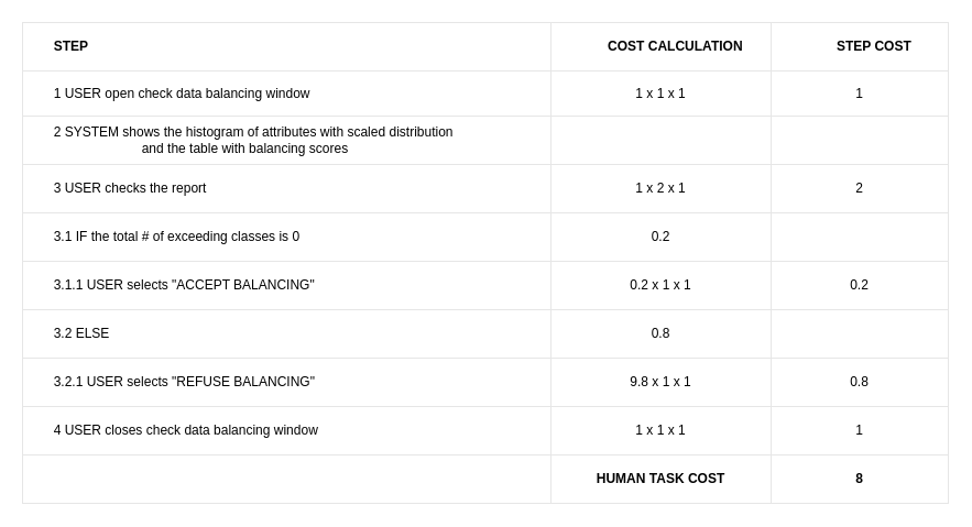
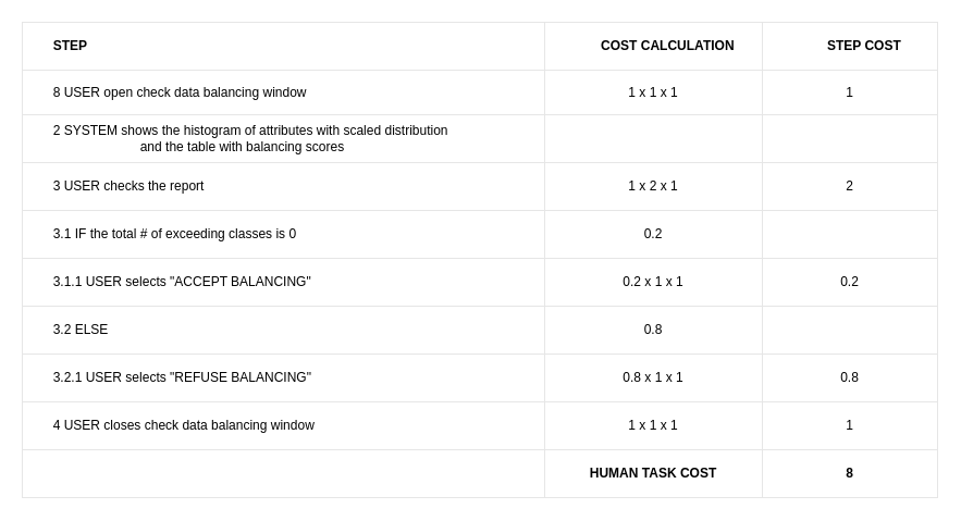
  <mxCell id="0" />
  <mxCell id="1" parent="0" />
  <mxCell id="2" value="" style="childLayout=tableLayout;recursiveResize=0;shadow=0;strokeColor=#E6E6E6;align=center;" parent="1" vertex="1"><mxGeometry x="20" y="20" width="841" height="437" as="geometry" /></mxCell>
  <mxCell id="3" value="" style="shape=tableRow;horizontal=0;startSize=0;swimlaneHead=0;swimlaneBody=0;top=0;left=0;bottom=0;right=0;dropTarget=0;collapsible=0;recursiveResize=0;expand=0;fontStyle=0;fillColor=none;strokeColor=inherit;align=center;" parent="2" vertex="1"><mxGeometry width="841" height="44" as="geometry" /></mxCell>
  <mxCell id="4" value="&lt;span style=&quot;white-space: pre;&quot;&gt;&#09;&lt;/span&gt;STEP" style="connectable=0;recursiveResize=0;strokeColor=inherit;fillColor=none;align=left;whiteSpace=wrap;html=1;fontStyle=1;labelPosition=center;verticalLabelPosition=middle;verticalAlign=middle;" parent="3" vertex="1"><mxGeometry width="480" height="44" as="geometry"><mxRectangle width="480" height="44" as="alternateBounds" /></mxGeometry></mxCell>
  <mxCell id="5" value="&lt;span style=&quot;white-space: pre;&quot;&gt;&#09;&lt;/span&gt;COST CALCULATION" style="connectable=0;recursiveResize=0;strokeColor=inherit;fillColor=none;align=center;whiteSpace=wrap;html=1;fontStyle=1" parent="3" vertex="1"><mxGeometry x="480" width="200" height="44" as="geometry"><mxRectangle width="200" height="44" as="alternateBounds" /></mxGeometry></mxCell>
  <mxCell id="6" value="&lt;span style=&quot;white-space: pre;&quot;&gt;&#09;&lt;/span&gt;STEP COST" style="connectable=0;recursiveResize=0;strokeColor=inherit;fillColor=none;align=center;whiteSpace=wrap;html=1;fontStyle=1" parent="3" vertex="1"><mxGeometry x="680" width="161" height="44" as="geometry"><mxRectangle width="161" height="44" as="alternateBounds" /></mxGeometry></mxCell>
  <mxCell id="7" style="shape=tableRow;horizontal=0;startSize=0;swimlaneHead=0;swimlaneBody=0;top=0;left=0;bottom=0;right=0;dropTarget=0;collapsible=0;recursiveResize=0;expand=0;fontStyle=0;fillColor=none;strokeColor=inherit;align=center;" parent="2" vertex="1"><mxGeometry y="44" width="841" height="41" as="geometry" /></mxCell>
- <mxCell id="8" value="&lt;span style=&quot;white-space: pre;&quot;&gt;&#09;&lt;/span&gt;1 USER open check data balancing window&amp;nbsp;" style="connectable=0;recursiveResize=0;strokeColor=inherit;fillColor=none;align=left;whiteSpace=wrap;html=1;labelPosition=center;verticalLabelPosition=middle;verticalAlign=middle;" parent="7" vertex="1"><mxGeometry width="480" height="41" as="geometry"><mxRectangle width="480" height="41" as="alternateBounds" /></mxGeometry></mxCell>
+ <mxCell id="8" value="&lt;span style=&quot;white-space: pre;&quot;&gt;&#09;&lt;/span&gt;8 USER open check data balancing window&amp;nbsp;" style="connectable=0;recursiveResize=0;strokeColor=inherit;fillColor=none;align=left;whiteSpace=wrap;html=1;labelPosition=center;verticalLabelPosition=middle;verticalAlign=middle;" parent="7" vertex="1"><mxGeometry width="480" height="41" as="geometry"><mxRectangle width="480" height="41" as="alternateBounds" /></mxGeometry></mxCell>
  <mxCell id="9" value="1 x 1 x 1" style="connectable=0;recursiveResize=0;strokeColor=inherit;fillColor=none;align=center;whiteSpace=wrap;html=1;" parent="7" vertex="1"><mxGeometry x="480" width="200" height="41" as="geometry"><mxRectangle width="200" height="41" as="alternateBounds" /></mxGeometry></mxCell>
  <mxCell id="10" value="1" style="connectable=0;recursiveResize=0;strokeColor=inherit;fillColor=none;align=center;whiteSpace=wrap;html=1;" parent="7" vertex="1"><mxGeometry x="680" width="161" height="41" as="geometry"><mxRectangle width="161" height="41" as="alternateBounds" /></mxGeometry></mxCell>
  <mxCell id="11" style="shape=tableRow;horizontal=0;startSize=0;swimlaneHead=0;swimlaneBody=0;top=0;left=0;bottom=0;right=0;dropTarget=0;collapsible=0;recursiveResize=0;expand=0;fontStyle=0;fillColor=none;strokeColor=inherit;align=center;" parent="2" vertex="1"><mxGeometry y="85" width="841" height="44" as="geometry" /></mxCell>
  <mxCell id="12" value="&lt;span style=&quot;white-space: pre;&quot;&gt;&#09;&lt;/span&gt;2&amp;nbsp;SYSTEM shows the histogram of attributes with scaled distribution &lt;br&gt;&lt;span style=&quot;white-space: pre;&quot;&gt;&#09;&lt;/span&gt;&lt;span style=&quot;white-space: pre;&quot;&gt;&#09;&lt;/span&gt;&lt;span style=&quot;white-space: pre;&quot;&gt;&#09;&lt;/span&gt;&lt;span style=&quot;white-space: pre;&quot;&gt;&#09;&lt;/span&gt;and the table with balancing scores" style="connectable=0;recursiveResize=0;strokeColor=inherit;fillColor=none;align=left;whiteSpace=wrap;html=1;labelPosition=center;verticalLabelPosition=middle;verticalAlign=middle;" parent="11" vertex="1"><mxGeometry width="480" height="44" as="geometry"><mxRectangle width="480" height="44" as="alternateBounds" /></mxGeometry></mxCell>
  <mxCell id="13" value="" style="connectable=0;recursiveResize=0;strokeColor=inherit;fillColor=none;align=center;whiteSpace=wrap;html=1;" parent="11" vertex="1"><mxGeometry x="480" width="200" height="44" as="geometry"><mxRectangle width="200" height="44" as="alternateBounds" /></mxGeometry></mxCell>
  <mxCell id="14" value="" style="connectable=0;recursiveResize=0;strokeColor=inherit;fillColor=none;align=center;whiteSpace=wrap;html=1;" parent="11" vertex="1"><mxGeometry x="680" width="161" height="44" as="geometry"><mxRectangle width="161" height="44" as="alternateBounds" /></mxGeometry></mxCell>
  <mxCell id="15" style="shape=tableRow;horizontal=0;startSize=0;swimlaneHead=0;swimlaneBody=0;top=0;left=0;bottom=0;right=0;dropTarget=0;collapsible=0;recursiveResize=0;expand=0;fontStyle=0;fillColor=none;strokeColor=inherit;align=center;" parent="2" vertex="1"><mxGeometry y="129" width="841" height="44" as="geometry" /></mxCell>
  <mxCell id="16" value="&lt;span style=&quot;white-space: pre;&quot;&gt;&#09;&lt;/span&gt;3&amp;nbsp;USER checks the report" style="connectable=0;recursiveResize=0;strokeColor=inherit;fillColor=none;align=left;whiteSpace=wrap;html=1;labelPosition=center;verticalLabelPosition=middle;verticalAlign=middle;" parent="15" vertex="1"><mxGeometry width="480" height="44" as="geometry"><mxRectangle width="480" height="44" as="alternateBounds" /></mxGeometry></mxCell>
  <mxCell id="17" value="1 x 2 x 1" style="connectable=0;recursiveResize=0;strokeColor=inherit;fillColor=none;align=center;whiteSpace=wrap;html=1;" parent="15" vertex="1"><mxGeometry x="480" width="200" height="44" as="geometry"><mxRectangle width="200" height="44" as="alternateBounds" /></mxGeometry></mxCell>
  <mxCell id="18" value="2" style="connectable=0;recursiveResize=0;strokeColor=inherit;fillColor=none;align=center;whiteSpace=wrap;html=1;" parent="15" vertex="1"><mxGeometry x="680" width="161" height="44" as="geometry"><mxRectangle width="161" height="44" as="alternateBounds" /></mxGeometry></mxCell>
  <mxCell id="19" style="shape=tableRow;horizontal=0;startSize=0;swimlaneHead=0;swimlaneBody=0;top=0;left=0;bottom=0;right=0;dropTarget=0;collapsible=0;recursiveResize=0;expand=0;fontStyle=0;fillColor=none;strokeColor=inherit;align=center;" parent="2" vertex="1"><mxGeometry y="173" width="841" height="44" as="geometry" /></mxCell>
  <mxCell id="20" value="&lt;span style=&quot;white-space: pre;&quot;&gt;&#09;&lt;/span&gt;3.1&amp;nbsp;IF the total # of exceeding classes is 0" style="connectable=0;recursiveResize=0;strokeColor=inherit;fillColor=none;align=left;whiteSpace=wrap;html=1;labelPosition=center;verticalLabelPosition=middle;verticalAlign=middle;" parent="19" vertex="1"><mxGeometry width="480" height="44" as="geometry"><mxRectangle width="480" height="44" as="alternateBounds" /></mxGeometry></mxCell>
  <mxCell id="21" value="0.2" style="connectable=0;recursiveResize=0;strokeColor=inherit;fillColor=none;align=center;whiteSpace=wrap;html=1;" parent="19" vertex="1"><mxGeometry x="480" width="200" height="44" as="geometry"><mxRectangle width="200" height="44" as="alternateBounds" /></mxGeometry></mxCell>
  <mxCell id="22" value="" style="connectable=0;recursiveResize=0;strokeColor=inherit;fillColor=none;align=center;whiteSpace=wrap;html=1;" parent="19" vertex="1"><mxGeometry x="680" width="161" height="44" as="geometry"><mxRectangle width="161" height="44" as="alternateBounds" /></mxGeometry></mxCell>
  <mxCell id="23" style="shape=tableRow;horizontal=0;startSize=0;swimlaneHead=0;swimlaneBody=0;top=0;left=0;bottom=0;right=0;dropTarget=0;collapsible=0;recursiveResize=0;expand=0;fontStyle=0;fillColor=none;strokeColor=inherit;align=center;" parent="2" vertex="1"><mxGeometry y="217" width="841" height="44" as="geometry" /></mxCell>
  <mxCell id="24" value="&lt;span style=&quot;white-space: pre;&quot;&gt;&#09;&lt;/span&gt;3.1.1 USER selects &quot;ACCEPT BALANCING&quot;" style="connectable=0;recursiveResize=0;strokeColor=inherit;fillColor=none;align=left;whiteSpace=wrap;html=1;labelPosition=center;verticalLabelPosition=middle;verticalAlign=middle;" parent="23" vertex="1"><mxGeometry width="480" height="44" as="geometry"><mxRectangle width="480" height="44" as="alternateBounds" /></mxGeometry></mxCell>
  <mxCell id="25" value="0.2 x 1 x 1" style="connectable=0;recursiveResize=0;strokeColor=inherit;fillColor=none;align=center;whiteSpace=wrap;html=1;" parent="23" vertex="1"><mxGeometry x="480" width="200" height="44" as="geometry"><mxRectangle width="200" height="44" as="alternateBounds" /></mxGeometry></mxCell>
  <mxCell id="26" value="0.2" style="connectable=0;recursiveResize=0;strokeColor=inherit;fillColor=none;align=center;whiteSpace=wrap;html=1;" parent="23" vertex="1"><mxGeometry x="680" width="161" height="44" as="geometry"><mxRectangle width="161" height="44" as="alternateBounds" /></mxGeometry></mxCell>
  <mxCell id="27" style="shape=tableRow;horizontal=0;startSize=0;swimlaneHead=0;swimlaneBody=0;top=0;left=0;bottom=0;right=0;dropTarget=0;collapsible=0;recursiveResize=0;expand=0;fontStyle=0;fillColor=none;strokeColor=inherit;align=center;" parent="2" vertex="1"><mxGeometry y="261" width="841" height="44" as="geometry" /></mxCell>
  <mxCell id="28" value="&lt;span style=&quot;white-space: pre;&quot;&gt;&#09;&lt;/span&gt;3.2 ELSE" style="connectable=0;recursiveResize=0;strokeColor=inherit;fillColor=none;align=left;whiteSpace=wrap;html=1;labelPosition=center;verticalLabelPosition=middle;verticalAlign=middle;" parent="27" vertex="1"><mxGeometry width="480" height="44" as="geometry"><mxRectangle width="480" height="44" as="alternateBounds" /></mxGeometry></mxCell>
  <mxCell id="29" value="0.8" style="connectable=0;recursiveResize=0;strokeColor=inherit;fillColor=none;align=center;whiteSpace=wrap;html=1;" parent="27" vertex="1"><mxGeometry x="480" width="200" height="44" as="geometry"><mxRectangle width="200" height="44" as="alternateBounds" /></mxGeometry></mxCell>
  <mxCell id="30" value="" style="connectable=0;recursiveResize=0;strokeColor=inherit;fillColor=none;align=center;whiteSpace=wrap;html=1;" parent="27" vertex="1"><mxGeometry x="680" width="161" height="44" as="geometry"><mxRectangle width="161" height="44" as="alternateBounds" /></mxGeometry></mxCell>
  <mxCell id="31" style="shape=tableRow;horizontal=0;startSize=0;swimlaneHead=0;swimlaneBody=0;top=0;left=0;bottom=0;right=0;dropTarget=0;collapsible=0;recursiveResize=0;expand=0;fontStyle=0;fillColor=none;strokeColor=inherit;align=center;" parent="2" vertex="1"><mxGeometry y="305" width="841" height="44" as="geometry" /></mxCell>
  <mxCell id="32" value="&#09;&lt;span style=&quot;white-space: pre;&quot;&gt;&#09;&lt;/span&gt;3.2.1 USER selects &quot;REFUSE BALANCING&quot;" style="connectable=0;recursiveResize=0;strokeColor=inherit;fillColor=none;align=left;whiteSpace=wrap;html=1;labelPosition=center;verticalLabelPosition=middle;verticalAlign=middle;" parent="31" vertex="1"><mxGeometry width="480" height="44" as="geometry"><mxRectangle width="480" height="44" as="alternateBounds" /></mxGeometry></mxCell>
- <mxCell id="33" value="&lt;span style=&quot;&quot;&gt;&lt;span style=&quot;white-space: pre;&quot;&gt;9.8&lt;/span&gt;&lt;/span&gt;&amp;nbsp;x 1 x 1" style="connectable=0;recursiveResize=0;strokeColor=inherit;fillColor=none;align=center;whiteSpace=wrap;html=1;" parent="31" vertex="1"><mxGeometry x="480" width="200" height="44" as="geometry"><mxRectangle width="200" height="44" as="alternateBounds" /></mxGeometry></mxCell>
+ <mxCell id="33" value="&lt;span style=&quot;&quot;&gt;&lt;span style=&quot;white-space: pre;&quot;&gt;0.8&lt;/span&gt;&lt;/span&gt;&amp;nbsp;x 1 x 1" style="connectable=0;recursiveResize=0;strokeColor=inherit;fillColor=none;align=center;whiteSpace=wrap;html=1;" parent="31" vertex="1"><mxGeometry x="480" width="200" height="44" as="geometry"><mxRectangle width="200" height="44" as="alternateBounds" /></mxGeometry></mxCell>
  <mxCell id="34" value="0.8" style="connectable=0;recursiveResize=0;strokeColor=inherit;fillColor=none;align=center;whiteSpace=wrap;html=1;" parent="31" vertex="1"><mxGeometry x="680" width="161" height="44" as="geometry"><mxRectangle width="161" height="44" as="alternateBounds" /></mxGeometry></mxCell>
  <mxCell id="35" style="shape=tableRow;horizontal=0;startSize=0;swimlaneHead=0;swimlaneBody=0;top=0;left=0;bottom=0;right=0;dropTarget=0;collapsible=0;recursiveResize=0;expand=0;fontStyle=0;fillColor=none;strokeColor=inherit;align=center;" parent="2" vertex="1"><mxGeometry y="349" width="841" height="44" as="geometry" /></mxCell>
  <mxCell id="36" value="&lt;span style=&quot;white-space: pre;&quot;&gt;&#09;&lt;/span&gt;4&amp;nbsp;USER closes check data balancing&amp;nbsp;window&amp;nbsp;" style="connectable=0;recursiveResize=0;strokeColor=inherit;fillColor=none;align=left;whiteSpace=wrap;html=1;labelPosition=center;verticalLabelPosition=middle;verticalAlign=middle;" parent="35" vertex="1"><mxGeometry width="480" height="44" as="geometry"><mxRectangle width="480" height="44" as="alternateBounds" /></mxGeometry></mxCell>
  <mxCell id="37" value="1 x 1 x 1" style="connectable=0;recursiveResize=0;strokeColor=inherit;fillColor=none;align=center;whiteSpace=wrap;html=1;" parent="35" vertex="1"><mxGeometry x="480" width="200" height="44" as="geometry"><mxRectangle width="200" height="44" as="alternateBounds" /></mxGeometry></mxCell>
  <mxCell id="38" value="1" style="connectable=0;recursiveResize=0;strokeColor=inherit;fillColor=none;align=center;whiteSpace=wrap;html=1;" parent="35" vertex="1"><mxGeometry x="680" width="161" height="44" as="geometry"><mxRectangle width="161" height="44" as="alternateBounds" /></mxGeometry></mxCell>
  <mxCell id="39" style="shape=tableRow;horizontal=0;startSize=0;swimlaneHead=0;swimlaneBody=0;top=0;left=0;bottom=0;right=0;dropTarget=0;collapsible=0;recursiveResize=0;expand=0;fontStyle=0;fillColor=none;strokeColor=inherit;align=center;" parent="2" vertex="1"><mxGeometry y="393" width="841" height="44" as="geometry" /></mxCell>
  <mxCell id="40" style="connectable=0;recursiveResize=0;strokeColor=inherit;fillColor=none;align=left;whiteSpace=wrap;html=1;labelPosition=center;verticalLabelPosition=middle;verticalAlign=middle;" parent="39" vertex="1"><mxGeometry width="480" height="44" as="geometry"><mxRectangle width="480" height="44" as="alternateBounds" /></mxGeometry></mxCell>
  <mxCell id="41" value="&lt;span style=&quot;font-weight: 700;&quot;&gt;HUMAN TASK COST&lt;/span&gt;" style="connectable=0;recursiveResize=0;strokeColor=inherit;fillColor=none;align=center;whiteSpace=wrap;html=1;" parent="39" vertex="1"><mxGeometry x="480" width="200" height="44" as="geometry"><mxRectangle width="200" height="44" as="alternateBounds" /></mxGeometry></mxCell>
  <mxCell id="42" value="8" style="connectable=0;recursiveResize=0;strokeColor=inherit;fillColor=none;align=center;whiteSpace=wrap;html=1;fontStyle=1" parent="39" vertex="1"><mxGeometry x="680" width="161" height="44" as="geometry"><mxRectangle width="161" height="44" as="alternateBounds" /></mxGeometry></mxCell>
